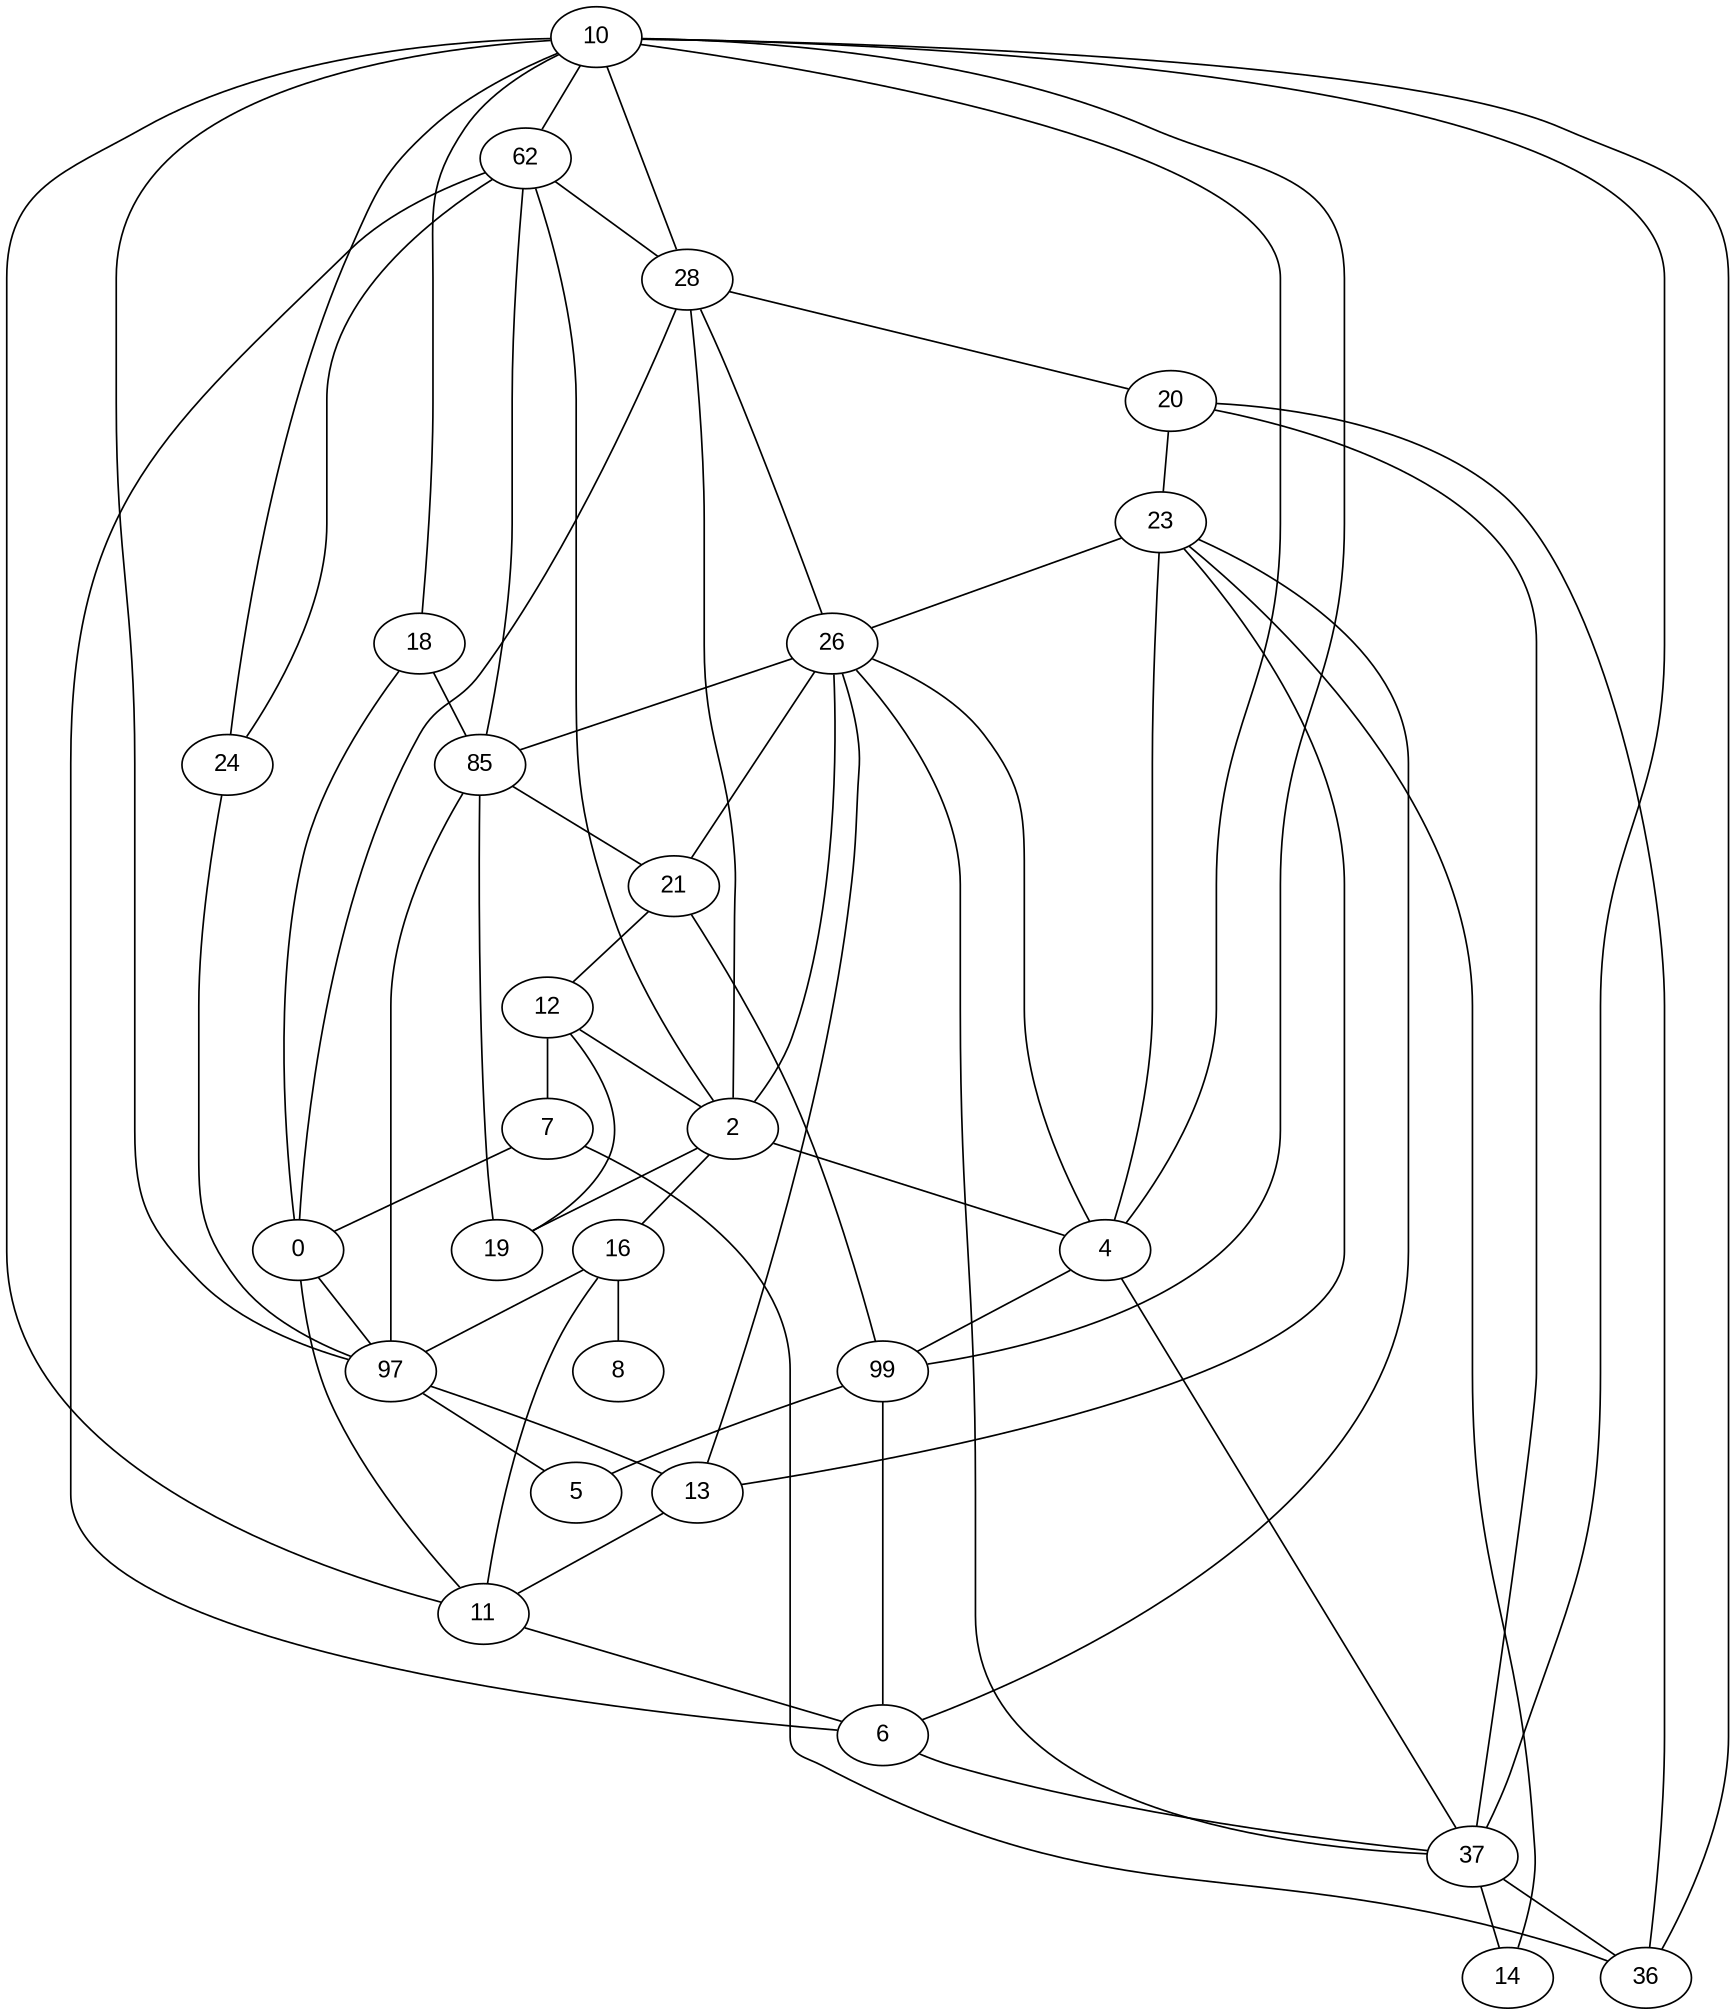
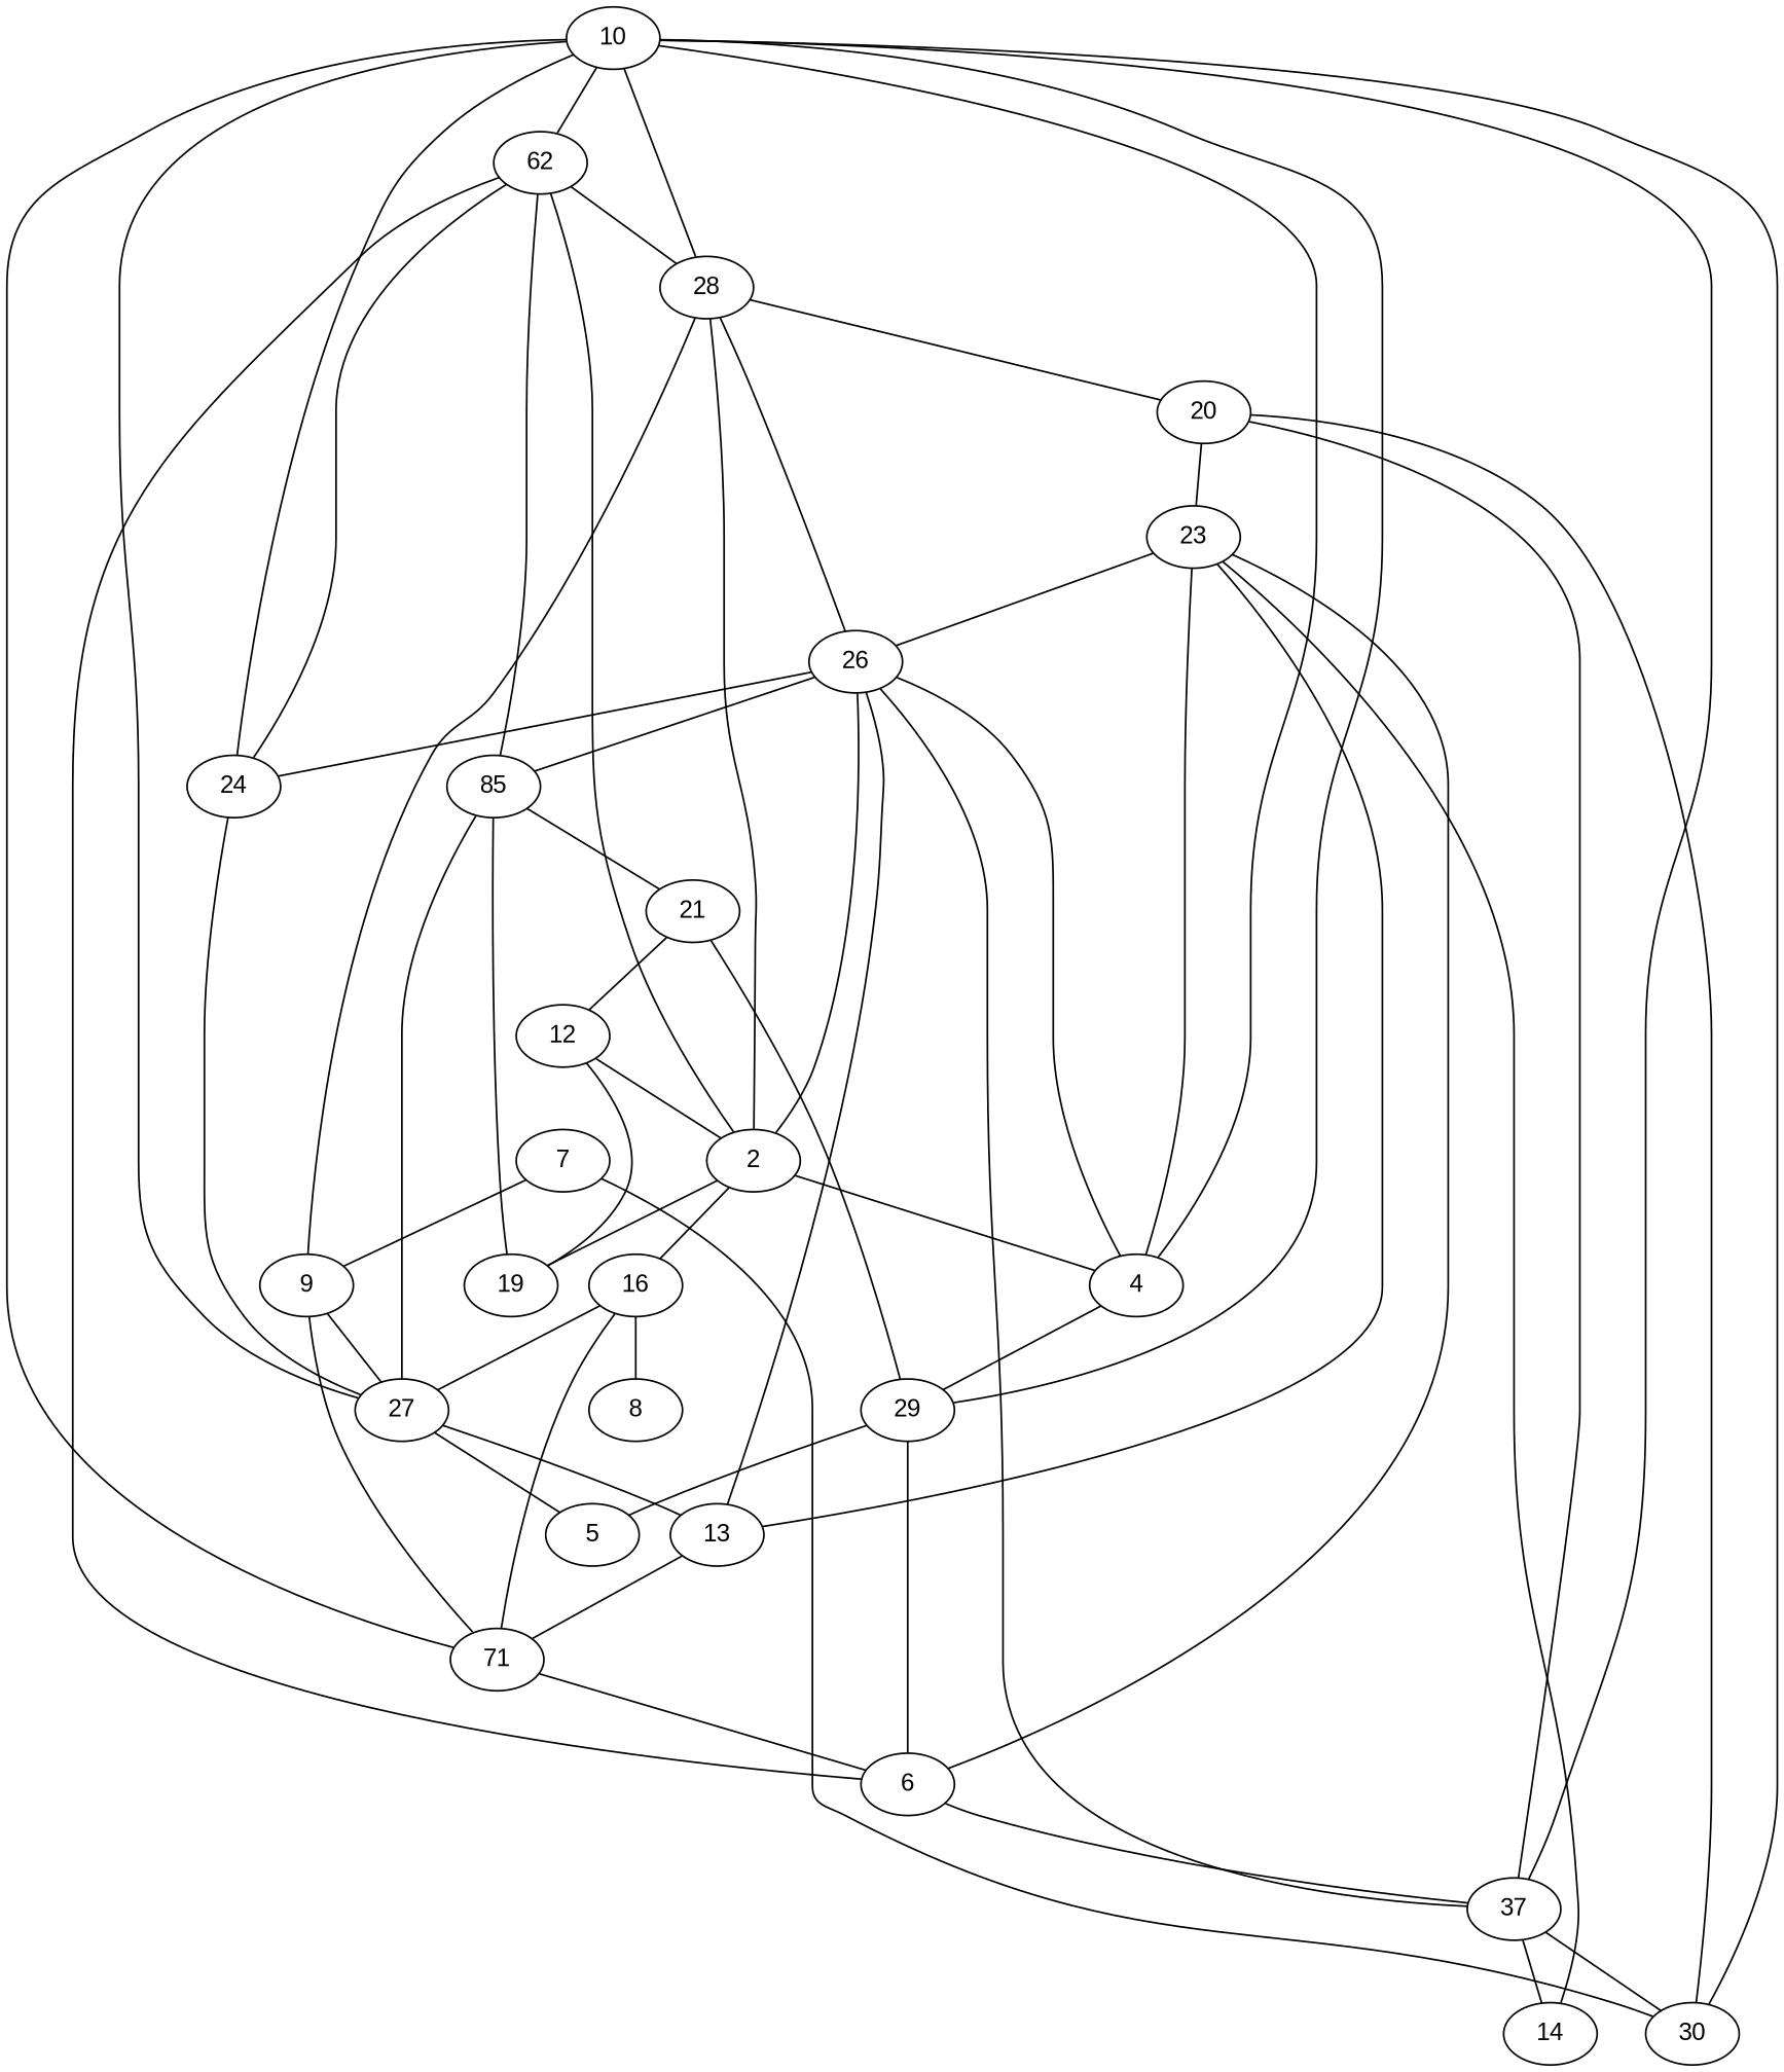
  graph {
    fontname="Liberation Sans"
    node [fontname="Liberation Sans"]
    edge [fontname="Liberation Sans"]
    10
    28
    4
-   27 [label=97]
-   29 [label=99]
-   18
+   27
+   29
    24
    n8 [label=62]
    20
    26
    23
    n12 [label=37]
    13
    5
    6
    21
-   9 [label=0]
+   9
    n18 [label=85]
    2
-   30 [label=36]
+   30
    14
-   11
+   11 [label=71]
    12
    19
    7
    16
    8
    10 -- 28
    10 -- 4
    10 -- 27
    10 -- 29
-   10 -- 18
    10 -- 24
    10 -- n8
    28 -- 20
    4 -- 29
    4 -- 26
    4 -- 23
-   4 -- n12
    27 -- 13
    27 -- 5
    29 -- 5
    29 -- 6
    29 -- 21
-   18 -- 9
-   18 -- n18
    24 -- 27
    n8 -- 28
    n8 -- 24
    n8 -- 6
    n8 -- n18
    n8 -- 2
    20 -- 23
    20 -- n12
    20 -- 30
    26 -- 28
-   26 -- 21
+   26 -- 24
    26 -- n12
    26 -- n18
    23 -- 26
    23 -- 14
    n12 -- 10
    n12 -- 30
    n12 -- 14
    13 -- 26
    13 -- 23
    13 -- 11
    6 -- 23
    6 -- n12
    21 -- 12
    9 -- 28
    9 -- 27
    9 -- 11
    n18 -- 27
    n18 -- 21
    2 -- 28
    2 -- 4
    2 -- 26
    2 -- 19
    2 -- 16
    30 -- 10
    11 -- 10
    11 -- 6
    12 -- 2
    12 -- 19
-   12 -- 7
    19 -- n18
    7 -- 9
    7 -- 30
    16 -- 27
    16 -- 11
    16 -- 8
  }
